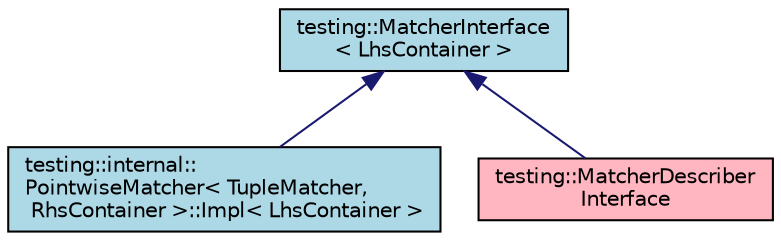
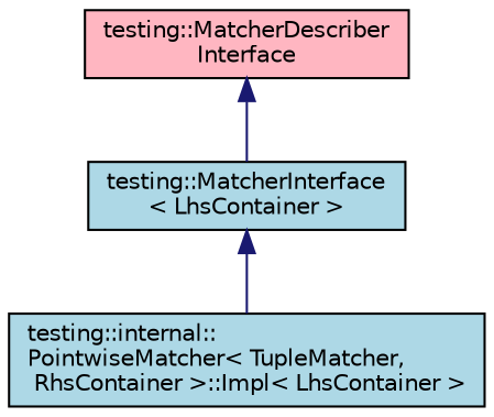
  digraph {
    node [color=black fillcolor=lightblue fontname=Helvetica fontsize=10 shape=record style=filled]
    edge [color=midnightblue dir=back fontname=Helvetica fontsize=10 labelfontname=Helvetica labelfontsize=10 style=solid]
    n1 [fontcolor=black height=0.2 label="testing::internal::\lPointwiseMatcher\< TupleMatcher,\l RhsContainer \>::Impl\< LhsContainer \>" width=0.4]
    n2 [height=0.2 label="testing::MatcherInterface\l\< LhsContainer \>" width=0.4]
    n3 [fillcolor=lightpink height=0.2 label="testing::MatcherDescriber\lInterface" width=0.4]
    n2 -> n1
-   n2 -> n3
+   n3 -> n2
  }
